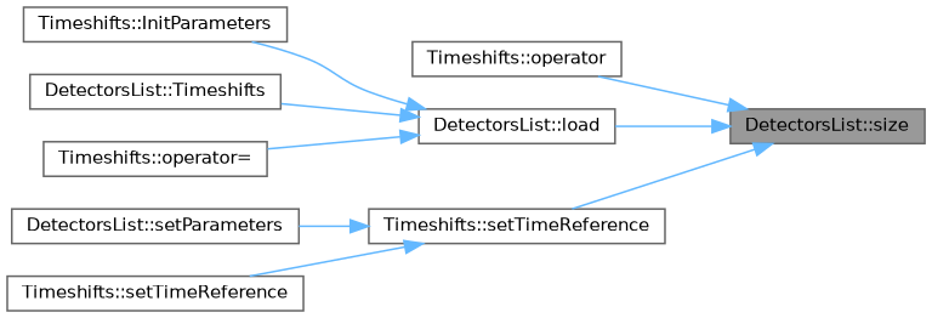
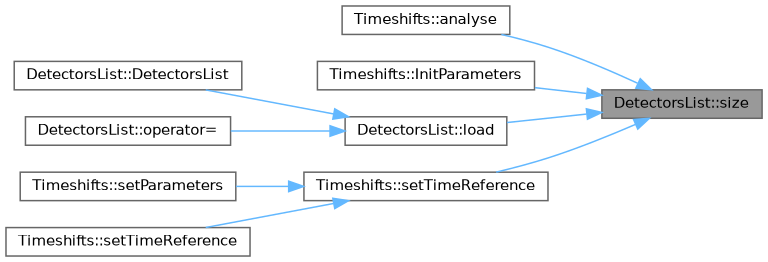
  digraph {
    rankdir=RL
    node [color=grey40 fillcolor=white fontname=Helvetica fontsize=10 shape=box style=filled]
    edge [color=steelblue1 dir=back fontname=Helvetica fontsize=10 labelfontname=Helvetica labelfontsize=10 style=solid]
    n1 [color=gray40 fillcolor=grey60 fontcolor=black height=0.2 label="DetectorsList::size" width=0.4]
-   n2 [height=0.2 label="Timeshifts::operator" width=0.4]
+   n2 [height=0.2 label="Timeshifts::analyse" width=0.4]
    n3 [height=0.2 label="Timeshifts::InitParameters" width=0.4]
    n4 [height=0.2 label="DetectorsList::load" width=0.4]
    n5 [height=0.2 label="Timeshifts::setTimeReference" width=0.4]
-   n6 [height=0.2 label="DetectorsList::Timeshifts" width=0.4]
-   n7 [height=0.2 label="Timeshifts::operator=" width=0.4]
-   n8 [height=0.2 label="DetectorsList::setParameters" width=0.4]
+   n6 [height=0.2 label="DetectorsList::DetectorsList" width=0.4]
+   n7 [height=0.2 label="DetectorsList::operator=" width=0.4]
+   n8 [height=0.2 label="Timeshifts::setParameters" width=0.4]
    n9 [height=0.2 label="Timeshifts::setTimeReference" width=0.4]
    n1 -> n2
-   n4 -> n3
+   n1 -> n3
    n1 -> n4
    n1 -> n5
    n4 -> n6
    n4 -> n7
    n5 -> n8
    n5 -> n9
  }
